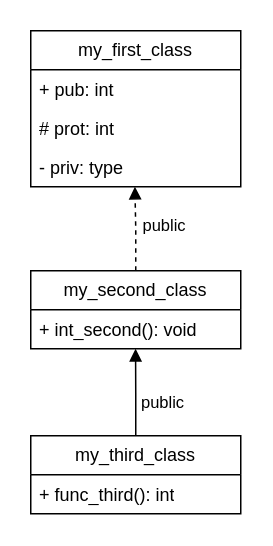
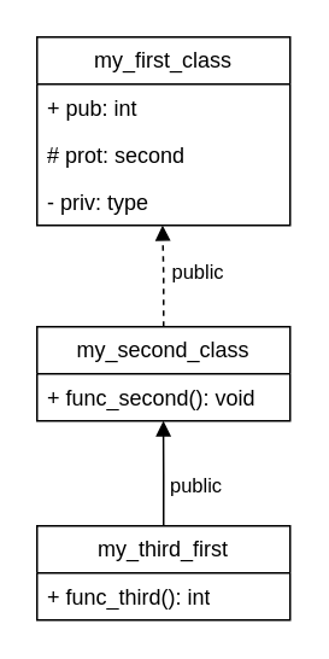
  <mxCell id="0" />
  <mxCell id="1" parent="0" />
  <mxCell id="2" style="edgeStyle=orthogonalEdgeStyle;rounded=0;orthogonalLoop=1;jettySize=auto;html=1;exitX=0.5;exitY=0;exitDx=0;exitDy=0;entryX=0.496;entryY=1;entryDx=0;entryDy=0;entryPerimeter=0;endArrow=block;endFill=1;dashed=1;" edge="1" parent="1" source="8" target="7"><mxGeometry relative="1" as="geometry"><mxPoint x="89.81" y="194" as="sourcePoint" /><mxPoint x="89.65" y="124" as="targetPoint" /></mxGeometry></mxCell>
  <mxCell id="3" value="public" style="edgeLabel;html=1;align=left;verticalAlign=middle;resizable=0;points=[];" vertex="1" connectable="0" parent="2"><mxGeometry x="0.082" y="-4" relative="1" as="geometry"><mxPoint as="offset" /></mxGeometry></mxCell>
  <mxCell id="4" value="my_first_class" style="swimlane;fontStyle=0;childLayout=stackLayout;horizontal=1;startSize=26;fillColor=none;horizontalStack=0;resizeParent=1;resizeParentMax=0;resizeLast=0;collapsible=1;marginBottom=0;whiteSpace=wrap;html=1;" vertex="1" parent="1"><mxGeometry x="20" y="20" width="140" height="104" as="geometry" /></mxCell>
  <mxCell id="5" value="+ pub: int" style="text;strokeColor=none;fillColor=none;align=left;verticalAlign=top;spacingLeft=4;spacingRight=4;overflow=hidden;rotatable=0;points=[[0,0.5],[1,0.5]];portConstraint=eastwest;whiteSpace=wrap;html=1;" vertex="1" parent="4"><mxGeometry y="26" width="140" height="26" as="geometry" /></mxCell>
- <mxCell id="6" value="# prot: int" style="text;strokeColor=none;fillColor=none;align=left;verticalAlign=top;spacingLeft=4;spacingRight=4;overflow=hidden;rotatable=0;points=[[0,0.5],[1,0.5]];portConstraint=eastwest;whiteSpace=wrap;html=1;" vertex="1" parent="4"><mxGeometry y="52" width="140" height="26" as="geometry" /></mxCell>
+ <mxCell id="6" value="# prot: second" style="text;strokeColor=none;fillColor=none;align=left;verticalAlign=top;spacingLeft=4;spacingRight=4;overflow=hidden;rotatable=0;points=[[0,0.5],[1,0.5]];portConstraint=eastwest;whiteSpace=wrap;html=1;" vertex="1" parent="4"><mxGeometry y="52" width="140" height="26" as="geometry" /></mxCell>
  <mxCell id="7" value="- priv: type" style="text;strokeColor=none;fillColor=none;align=left;verticalAlign=top;spacingLeft=4;spacingRight=4;overflow=hidden;rotatable=0;points=[[0,0.5],[1,0.5]];portConstraint=eastwest;whiteSpace=wrap;html=1;" vertex="1" parent="4"><mxGeometry y="78" width="140" height="26" as="geometry" /></mxCell>
  <mxCell id="8" value="my_second_class" style="swimlane;fontStyle=0;childLayout=stackLayout;horizontal=1;startSize=26;fillColor=none;horizontalStack=0;resizeParent=1;resizeParentMax=0;resizeLast=0;collapsible=1;marginBottom=0;whiteSpace=wrap;html=1;" vertex="1" parent="1"><mxGeometry x="20" y="180" width="140" height="52" as="geometry" /></mxCell>
- <mxCell id="9" value="+ int_second(): void" style="text;strokeColor=none;fillColor=none;align=left;verticalAlign=top;spacingLeft=4;spacingRight=4;overflow=hidden;rotatable=0;points=[[0,0.5],[1,0.5]];portConstraint=eastwest;whiteSpace=wrap;html=1;" vertex="1" parent="8"><mxGeometry y="26" width="140" height="26" as="geometry" /></mxCell>
- <mxCell id="10" value="my_third_class" style="swimlane;fontStyle=0;childLayout=stackLayout;horizontal=1;startSize=26;fillColor=none;horizontalStack=0;resizeParent=1;resizeParentMax=0;resizeLast=0;collapsible=1;marginBottom=0;whiteSpace=wrap;html=1;" vertex="1" parent="1"><mxGeometry x="20" y="290" width="140" height="52" as="geometry" /></mxCell>
+ <mxCell id="9" value="+ func_second(): void" style="text;strokeColor=none;fillColor=none;align=left;verticalAlign=top;spacingLeft=4;spacingRight=4;overflow=hidden;rotatable=0;points=[[0,0.5],[1,0.5]];portConstraint=eastwest;whiteSpace=wrap;html=1;" vertex="1" parent="8"><mxGeometry y="26" width="140" height="26" as="geometry" /></mxCell>
+ <mxCell id="10" value="my_third_first" style="swimlane;fontStyle=0;childLayout=stackLayout;horizontal=1;startSize=26;fillColor=none;horizontalStack=0;resizeParent=1;resizeParentMax=0;resizeLast=0;collapsible=1;marginBottom=0;whiteSpace=wrap;html=1;" vertex="1" parent="1"><mxGeometry x="20" y="290" width="140" height="52" as="geometry" /></mxCell>
  <mxCell id="11" value="+ func_third(): int" style="text;strokeColor=none;fillColor=none;align=left;verticalAlign=top;spacingLeft=4;spacingRight=4;overflow=hidden;rotatable=0;points=[[0,0.5],[1,0.5]];portConstraint=eastwest;whiteSpace=wrap;html=1;" vertex="1" parent="10"><mxGeometry y="26" width="140" height="26" as="geometry" /></mxCell>
  <mxCell id="12" style="edgeStyle=orthogonalEdgeStyle;rounded=0;orthogonalLoop=1;jettySize=auto;html=1;endArrow=block;endFill=1;exitX=0.5;exitY=0;exitDx=0;exitDy=0;" edge="1" parent="1" source="10"><mxGeometry relative="1" as="geometry"><mxPoint x="90" y="280" as="sourcePoint" /><mxPoint x="89.88" y="232" as="targetPoint" /></mxGeometry></mxCell>
  <mxCell id="13" value="public" style="edgeLabel;html=1;align=left;verticalAlign=middle;resizable=0;points=[];" vertex="1" connectable="0" parent="12"><mxGeometry x="-0.212" y="-2" relative="1" as="geometry"><mxPoint as="offset" /></mxGeometry></mxCell>
